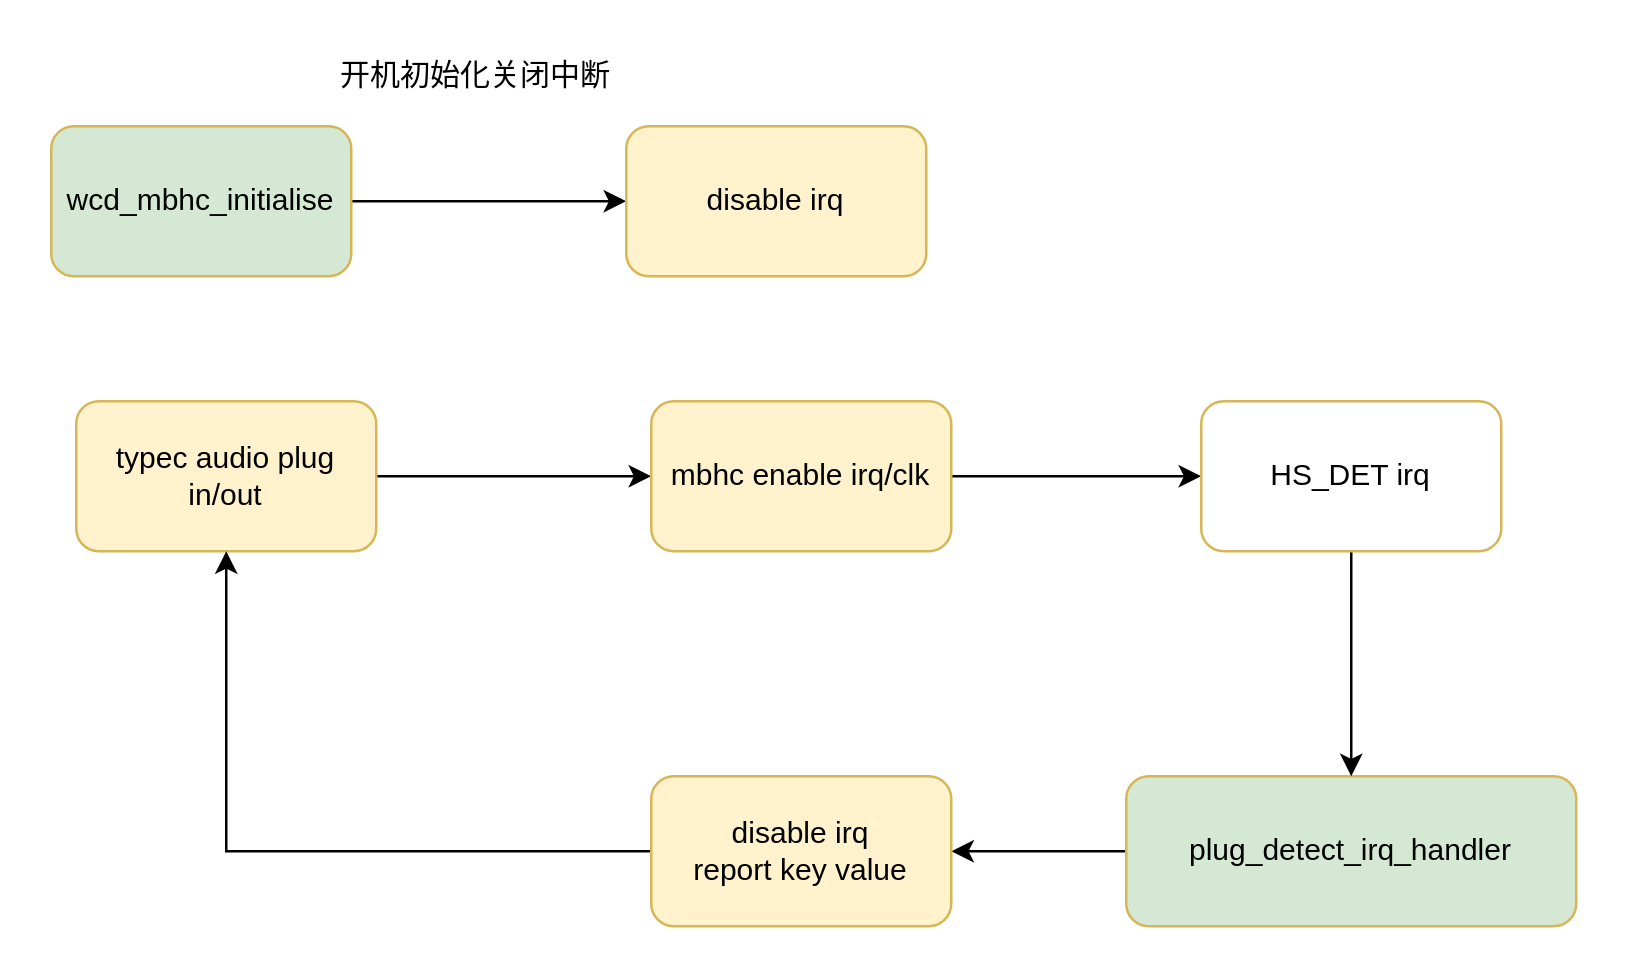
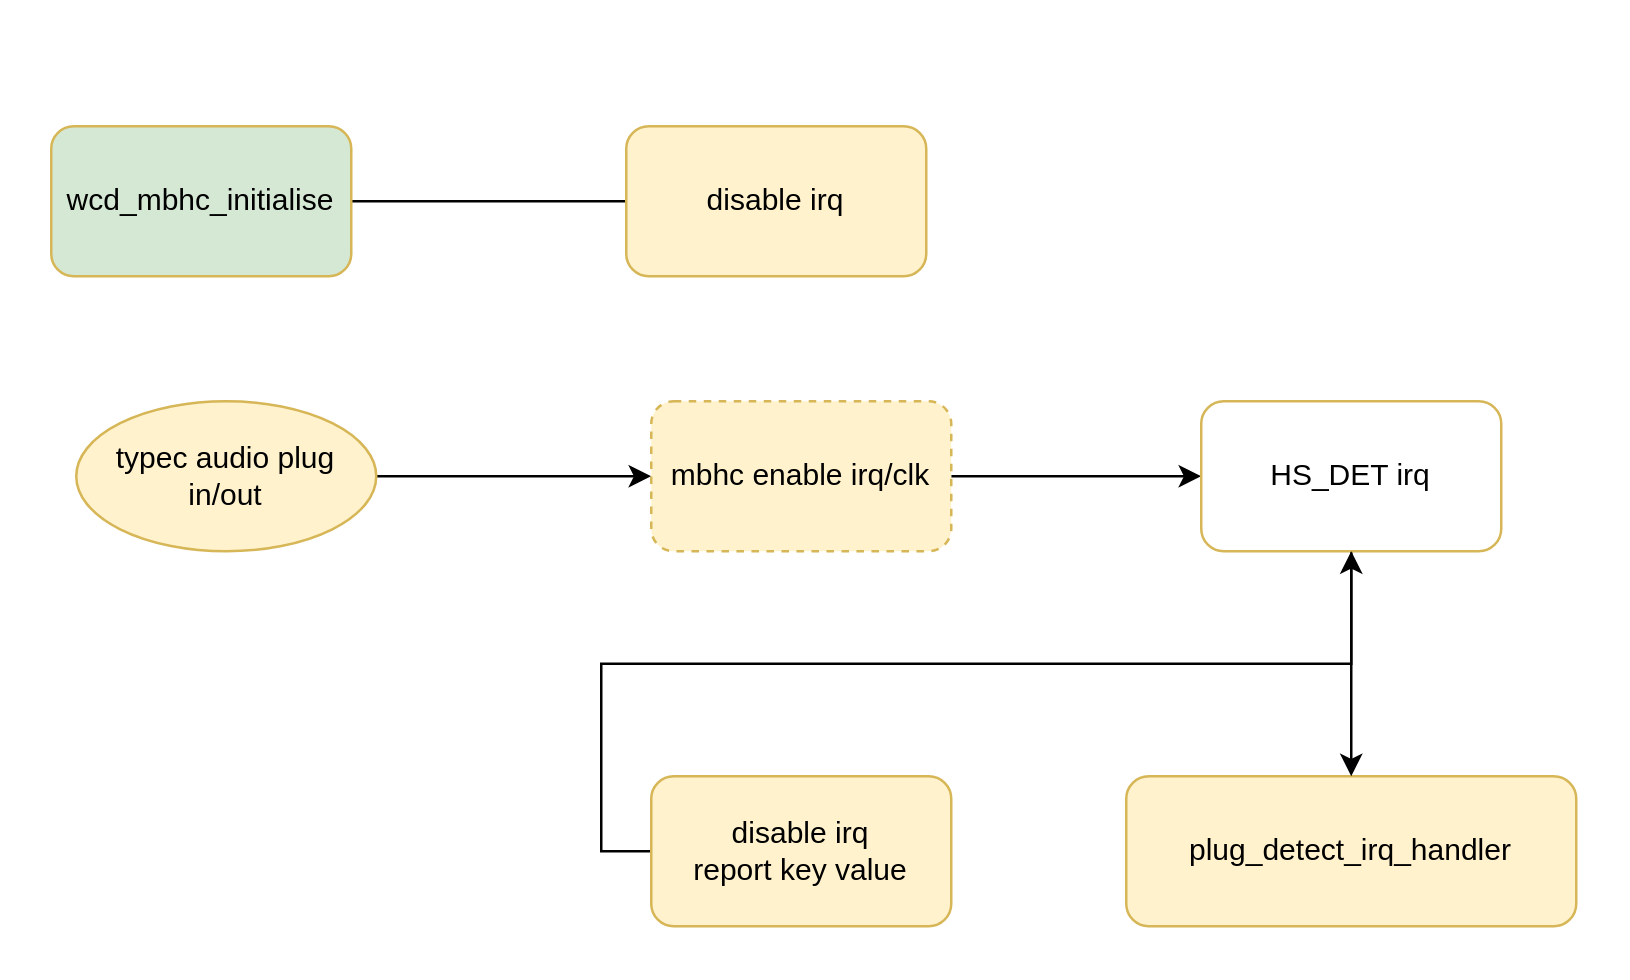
  <mxCell id="0" />
  <mxCell id="1" parent="0" />
  <mxCell id="2" style="edgeStyle=orthogonalEdgeStyle;rounded=0;orthogonalLoop=1;jettySize=auto;html=1;exitX=1;exitY=0.5;exitDx=0;exitDy=0;" edge="1" parent="1" source="3" target="5"><mxGeometry relative="1" as="geometry" /></mxCell>
- <mxCell id="3" value="typec audio plug in/out" style="rounded=1;whiteSpace=wrap;html=1;fillColor=#fff2cc;strokeColor=#d6b656;" vertex="1" parent="1"><mxGeometry x="30" y="160" width="120" height="60" as="geometry" /></mxCell>
+ <mxCell id="3" value="typec audio plug in/out" style="ellipse;whiteSpace=wrap;html=1;fillColor=#fff2cc;strokeColor=#d6b656;" vertex="1" parent="1"><mxGeometry x="30" y="160" width="120" height="60" as="geometry" /></mxCell>
  <mxCell id="4" style="edgeStyle=orthogonalEdgeStyle;rounded=0;orthogonalLoop=1;jettySize=auto;html=1;exitX=1;exitY=0.5;exitDx=0;exitDy=0;entryX=0;entryY=0.5;entryDx=0;entryDy=0;" edge="1" parent="1" source="5" target="9"><mxGeometry relative="1" as="geometry" /></mxCell>
- <mxCell id="5" value="mbhc enable irq/clk" style="rounded=1;whiteSpace=wrap;html=1;fillColor=#fff2cc;strokeColor=#d6b656;" vertex="1" parent="1"><mxGeometry x="260" y="160" width="120" height="60" as="geometry" /></mxCell>
- <mxCell id="6" style="edgeStyle=orthogonalEdgeStyle;rounded=0;orthogonalLoop=1;jettySize=auto;html=1;exitX=0;exitY=0.5;exitDx=0;exitDy=0;entryX=1;entryY=0.5;entryDx=0;entryDy=0;" edge="1" parent="1" source="7" target="11"><mxGeometry relative="1" as="geometry" /></mxCell>
- <mxCell id="7" value="plug_detect_irq_handler" style="rounded=1;whiteSpace=wrap;html=1;fillColor=#d5e8d4;strokeColor=#d6b656;" vertex="1" parent="1"><mxGeometry x="450" y="310" width="180" height="60" as="geometry" /></mxCell>
+ <mxCell id="5" value="mbhc enable irq/clk" style="rounded=1;whiteSpace=wrap;html=1;fillColor=#fff2cc;strokeColor=#d6b656;dashed=1;" vertex="1" parent="1"><mxGeometry x="260" y="160" width="120" height="60" as="geometry" /></mxCell>
+ <mxCell id="7" value="plug_detect_irq_handler" style="rounded=1;whiteSpace=wrap;html=1;fillColor=#fff2cc;strokeColor=#d6b656;" vertex="1" parent="1"><mxGeometry x="450" y="310" width="180" height="60" as="geometry" /></mxCell>
  <mxCell id="8" style="edgeStyle=orthogonalEdgeStyle;rounded=0;orthogonalLoop=1;jettySize=auto;html=1;exitX=0.5;exitY=1;exitDx=0;exitDy=0;" edge="1" parent="1" source="9" target="7"><mxGeometry relative="1" as="geometry" /></mxCell>
  <mxCell id="9" value="HS_DET irq" style="rounded=1;whiteSpace=wrap;html=1;fillColor=#ffffff;strokeColor=#d6b656;" vertex="1" parent="1"><mxGeometry x="480" y="160" width="120" height="60" as="geometry" /></mxCell>
- <mxCell id="10" style="edgeStyle=orthogonalEdgeStyle;rounded=0;orthogonalLoop=1;jettySize=auto;html=1;exitX=0;exitY=0.5;exitDx=0;exitDy=0;entryX=0.5;entryY=1;entryDx=0;entryDy=0;" edge="1" parent="1" source="11" target="3"><mxGeometry relative="1" as="geometry" /></mxCell>
+ <mxCell id="10" style="edgeStyle=orthogonalEdgeStyle;rounded=0;orthogonalLoop=1;jettySize=auto;html=1;exitX=0;exitY=0.5;exitDx=0;exitDy=0;" edge="1" parent="1" source="11" target="9"><mxGeometry relative="1" as="geometry" /></mxCell>
  <mxCell id="11" value="disable irq&lt;br&gt;report key value" style="rounded=1;whiteSpace=wrap;html=1;fillColor=#fff2cc;strokeColor=#d6b656;" vertex="1" parent="1"><mxGeometry x="260" y="310" width="120" height="60" as="geometry" /></mxCell>
- <mxCell id="12" style="edgeStyle=orthogonalEdgeStyle;rounded=0;orthogonalLoop=1;jettySize=auto;html=1;exitX=1;exitY=0.5;exitDx=0;exitDy=0;entryX=0;entryY=0.5;entryDx=0;entryDy=0;" edge="1" parent="1" source="13" target="14"><mxGeometry relative="1" as="geometry" /></mxCell>
+ <mxCell id="12" style="edgeStyle=orthogonalEdgeStyle;rounded=0;orthogonalLoop=1;jettySize=auto;html=1;exitX=1;exitY=0.5;exitDx=0;exitDy=0;entryX=0;entryY=0.5;entryDx=0;entryDy=0;endArrow=none;" edge="1" parent="1" source="13" target="14"><mxGeometry relative="1" as="geometry" /></mxCell>
  <mxCell id="13" value="wcd_mbhc_initialise" style="rounded=1;whiteSpace=wrap;html=1;fillColor=#d5e8d4;strokeColor=#d6b656;" vertex="1" parent="1"><mxGeometry x="20" y="50" width="120" height="60" as="geometry" /></mxCell>
  <mxCell id="14" value="disable irq" style="rounded=1;whiteSpace=wrap;html=1;fillColor=#fff2cc;strokeColor=#d6b656;" vertex="1" parent="1"><mxGeometry x="250" y="50" width="120" height="60" as="geometry" /></mxCell>
- <mxCell id="15" value="开机初始化关闭中断" style="text;html=1;strokeColor=none;fillColor=none;align=center;verticalAlign=middle;whiteSpace=wrap;rounded=0;" vertex="1" parent="1"><mxGeometry x="110" y="20" width="160" height="20" as="geometry" /></mxCell>
